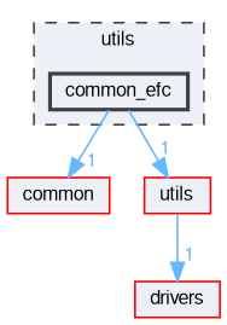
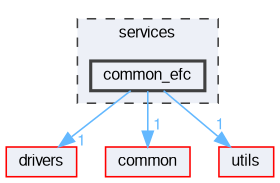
  digraph {
    compound=true
    node [color=red fillcolor="#edf0f7" fontname=FreeSans fontsize=10 shape=box style=filled]
    edge [color=steelblue1 fontcolor=steelblue1 fontname=FreeSans fontsize=10 headlabel=1 labeldistance=1.5 labelfontname=FreeSans labelfontsize=10]
    n1 [color=grey25 height=0.2 label=common_efc style="filled,bold" width=0.4]
    n2 [height=0.2 label=drivers width=0.4]
    n3 [height=0.2 label=common width=0.4]
    n4 [height=0.2 label=utils width=0.4]
    subgraph cluster_1 {
      bgcolor="#edf0f7"
      fontname=FreeSans
      fontsize=10
-     label=utils
+     label=services
      pencolor=grey25
      style="filled,dashed"
      n1
    }
-   n4 -> n2
+   n1 -> n2
    n1 -> n3
    n1 -> n4
  }
